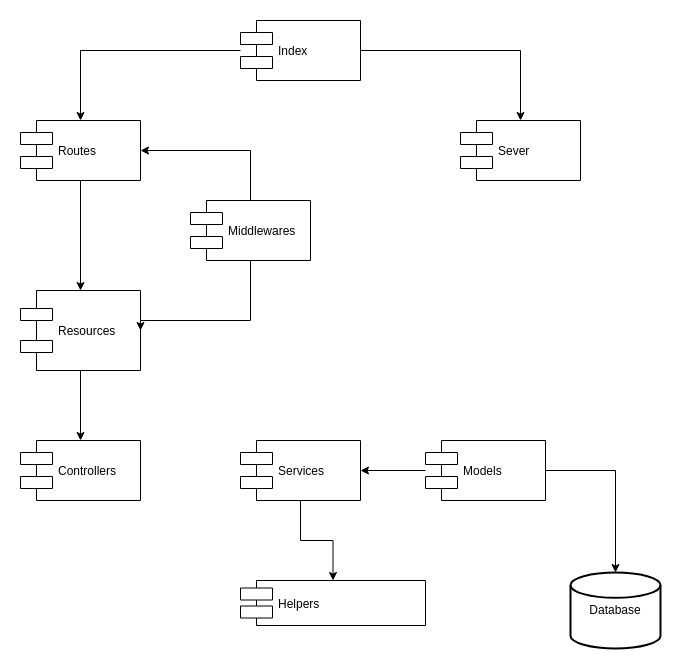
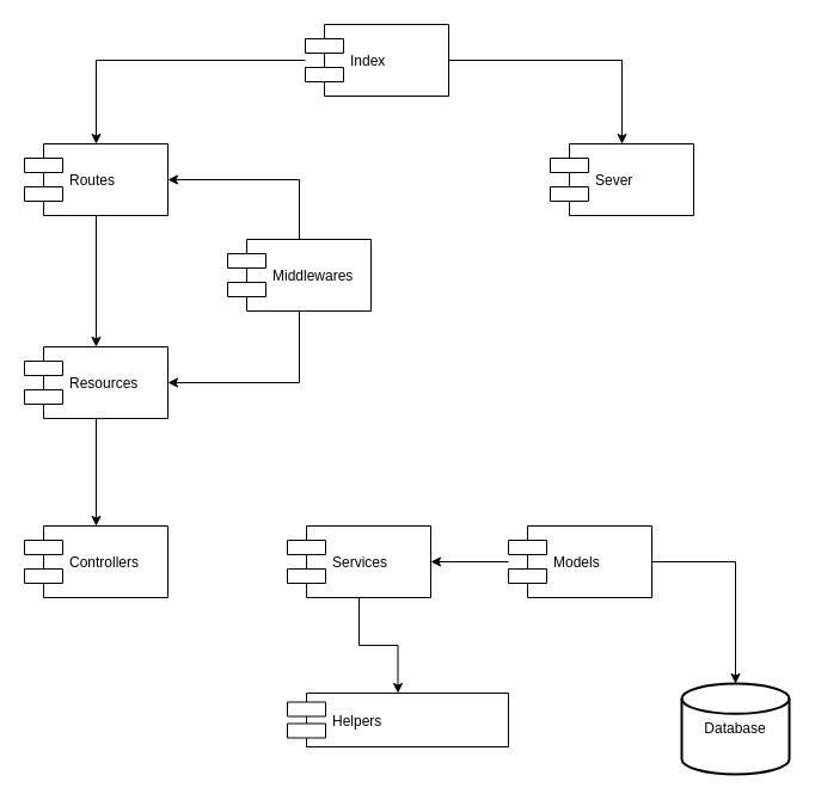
  <mxCell id="0" />
  <mxCell id="1" parent="0" />
  <mxCell id="2" style="edgeStyle=orthogonalEdgeStyle;rounded=0;orthogonalLoop=1;jettySize=auto;html=1;exitX=1;exitY=0.5;exitDx=0;exitDy=0;" edge="1" parent="1" source="4" target="5"><mxGeometry relative="1" as="geometry"><mxPoint x="390" y="110" as="targetPoint" /></mxGeometry></mxCell>
  <mxCell id="3" style="edgeStyle=orthogonalEdgeStyle;rounded=0;orthogonalLoop=1;jettySize=auto;html=1;" edge="1" parent="1" source="4" target="10"><mxGeometry relative="1" as="geometry"><mxPoint x="100" y="50" as="targetPoint" /></mxGeometry></mxCell>
- <mxCell id="4" value="Index" style="shape=component;align=left;spacingLeft=36;" vertex="1" parent="1"><mxGeometry x="240" y="20" width="120" height="60" as="geometry" /></mxCell>
+ <mxCell id="4" value="Index" style="shape=component;align=left;spacingLeft=36;" vertex="1" parent="1"><mxGeometry x="255" y="20" width="120" height="60" as="geometry" /></mxCell>
  <mxCell id="5" value="Sever" style="shape=component;align=left;spacingLeft=36;" vertex="1" parent="1"><mxGeometry x="460" y="120" width="120" height="60" as="geometry" /></mxCell>
  <mxCell id="6" value="Controllers" style="shape=component;align=left;spacingLeft=36;" vertex="1" parent="1"><mxGeometry x="20" y="440" width="120" height="60" as="geometry" /></mxCell>
  <mxCell id="7" style="edgeStyle=orthogonalEdgeStyle;rounded=0;orthogonalLoop=1;jettySize=auto;html=1;entryX=0.5;entryY=0;entryDx=0;entryDy=0;" edge="1" parent="1" source="8" target="6"><mxGeometry relative="1" as="geometry" /></mxCell>
- <mxCell id="8" value="Resources" style="shape=component;align=left;spacingLeft=36;" vertex="1" parent="1"><mxGeometry x="20" y="290" width="120" height="80" as="geometry" /></mxCell>
+ <mxCell id="8" value="Resources" style="shape=component;align=left;spacingLeft=36;" vertex="1" parent="1"><mxGeometry x="20" y="290" width="120" height="60" as="geometry" /></mxCell>
  <mxCell id="9" style="edgeStyle=orthogonalEdgeStyle;rounded=0;orthogonalLoop=1;jettySize=auto;html=1;entryX=0.5;entryY=0;entryDx=0;entryDy=0;" edge="1" parent="1" source="10" target="8"><mxGeometry relative="1" as="geometry" /></mxCell>
  <mxCell id="10" value="Routes" style="shape=component;align=left;spacingLeft=36;" vertex="1" parent="1"><mxGeometry x="20" y="120" width="120" height="60" as="geometry" /></mxCell>
  <mxCell id="11" style="edgeStyle=orthogonalEdgeStyle;rounded=0;orthogonalLoop=1;jettySize=auto;html=1;entryX=1;entryY=0.5;entryDx=0;entryDy=0;" edge="1" parent="1" source="13" target="10"><mxGeometry relative="1" as="geometry"><mxPoint x="250" y="140" as="targetPoint" /><Array as="points"><mxPoint x="250" y="150" /></Array></mxGeometry></mxCell>
  <mxCell id="12" style="edgeStyle=orthogonalEdgeStyle;rounded=0;orthogonalLoop=1;jettySize=auto;html=1;entryX=1;entryY=0.5;entryDx=0;entryDy=0;" edge="1" parent="1" source="13" target="8"><mxGeometry relative="1" as="geometry"><mxPoint x="250" y="340" as="targetPoint" /><Array as="points"><mxPoint x="250" y="320" /></Array></mxGeometry></mxCell>
  <mxCell id="13" value="Middlewares" style="shape=component;align=left;spacingLeft=36;" vertex="1" parent="1"><mxGeometry x="190" y="200" width="120" height="60" as="geometry" /></mxCell>
  <mxCell id="14" style="edgeStyle=orthogonalEdgeStyle;rounded=0;orthogonalLoop=1;jettySize=auto;html=1;" edge="1" parent="1" source="15" target="19"><mxGeometry relative="1" as="geometry" /></mxCell>
  <mxCell id="15" value="Services" style="shape=component;align=left;spacingLeft=36;" vertex="1" parent="1"><mxGeometry x="240" y="440" width="120" height="60" as="geometry" /></mxCell>
  <mxCell id="16" style="edgeStyle=orthogonalEdgeStyle;rounded=0;orthogonalLoop=1;jettySize=auto;html=1;" edge="1" parent="1" source="18" target="15"><mxGeometry relative="1" as="geometry" /></mxCell>
  <mxCell id="17" style="edgeStyle=orthogonalEdgeStyle;rounded=0;orthogonalLoop=1;jettySize=auto;html=1;entryX=0.5;entryY=0;entryDx=0;entryDy=0;entryPerimeter=0;" edge="1" parent="1" source="18" target="20"><mxGeometry relative="1" as="geometry"><mxPoint x="630" y="470" as="targetPoint" /></mxGeometry></mxCell>
  <mxCell id="18" value="Models" style="shape=component;align=left;spacingLeft=36;" vertex="1" parent="1"><mxGeometry x="425" y="440" width="120" height="60" as="geometry" /></mxCell>
  <mxCell id="19" value="Helpers" style="shape=component;align=left;spacingLeft=36;" vertex="1" parent="1"><mxGeometry x="240" y="580" width="185" height="45" as="geometry" /></mxCell>
  <mxCell id="20" value="Database" style="strokeWidth=2;html=1;shape=mxgraph.flowchart.database;whiteSpace=wrap;" vertex="1" parent="1"><mxGeometry x="570" y="572" width="90" height="76" as="geometry" /></mxCell>
